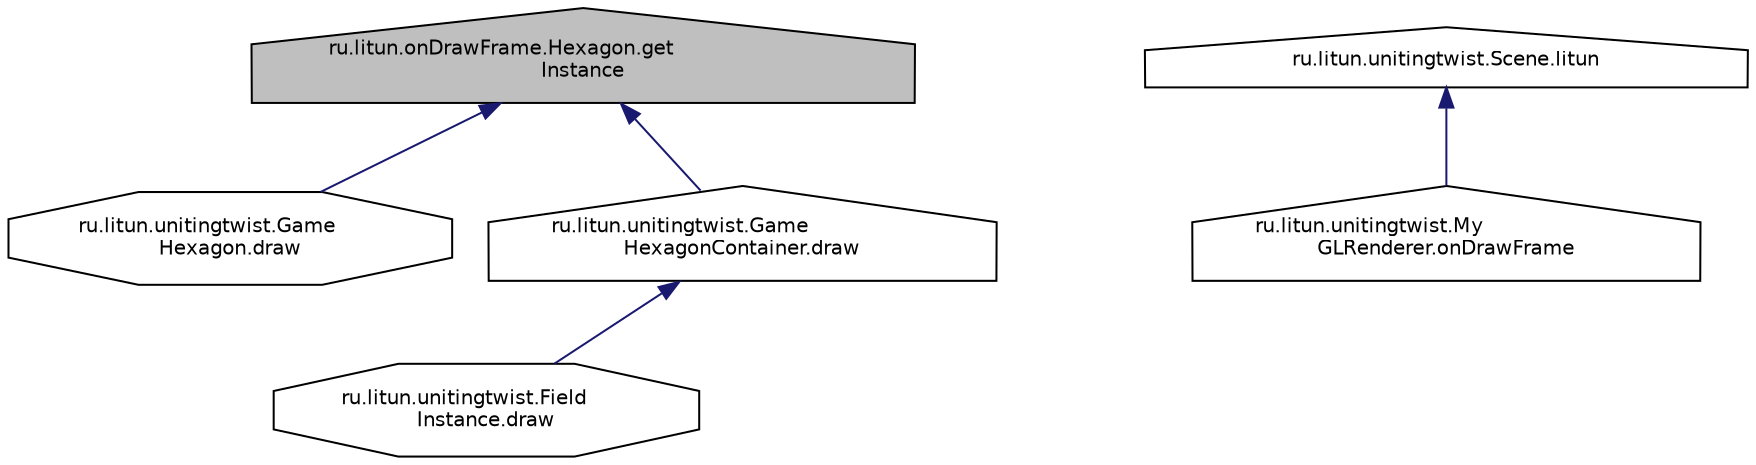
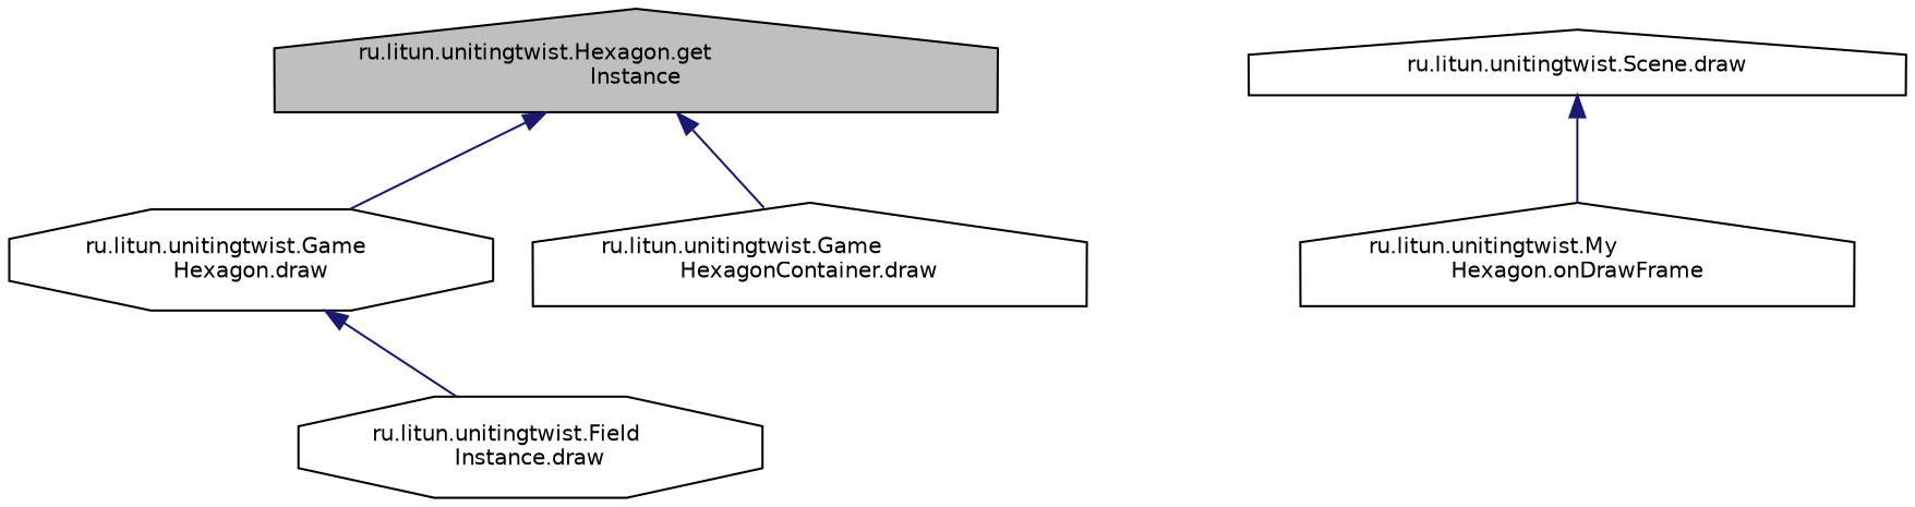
  digraph {
    rankdir=TB
    node [color=black fillcolor=white fontname=Helvetica fontsize=10 shape=house style=filled]
    edge [color=midnightblue dir=back fontname=Helvetica fontsize=10 labelfontname=Helvetica labelfontsize=10 style=solid]
-   n1 [fillcolor=grey75 fontcolor=black height=0.2 label="ru.litun.onDrawFrame.Hexagon.get\lInstance" width=0.4]
+   n1 [fillcolor=grey75 fontcolor=black height=0.2 label="ru.litun.unitingtwist.Hexagon.get\lInstance" width=0.4]
    n2 [height=0.2 label="ru.litun.unitingtwist.Game\lHexagon.draw" shape=octagon width=0.4]
    n3 [height=0.2 label="ru.litun.unitingtwist.Game\lHexagonContainer.draw" width=0.4]
    n4 [height=0.2 label="ru.litun.unitingtwist.Field\lInstance.draw" shape=octagon width=0.4]
-   n5 [height=0.2 label="ru.litun.unitingtwist.Scene.litun" width=0.4]
-   n6 [height=0.2 label="ru.litun.unitingtwist.My\lGLRenderer.onDrawFrame" width=0.4]
+   n5 [height=0.2 label="ru.litun.unitingtwist.Scene.draw" width=0.4]
+   n6 [height=0.2 label="ru.litun.unitingtwist.My\lHexagon.onDrawFrame" width=0.4]
    n1 -> n2
    n1 -> n3
-   n3 -> n4
+   n2 -> n4
    n5 -> n6
  }
